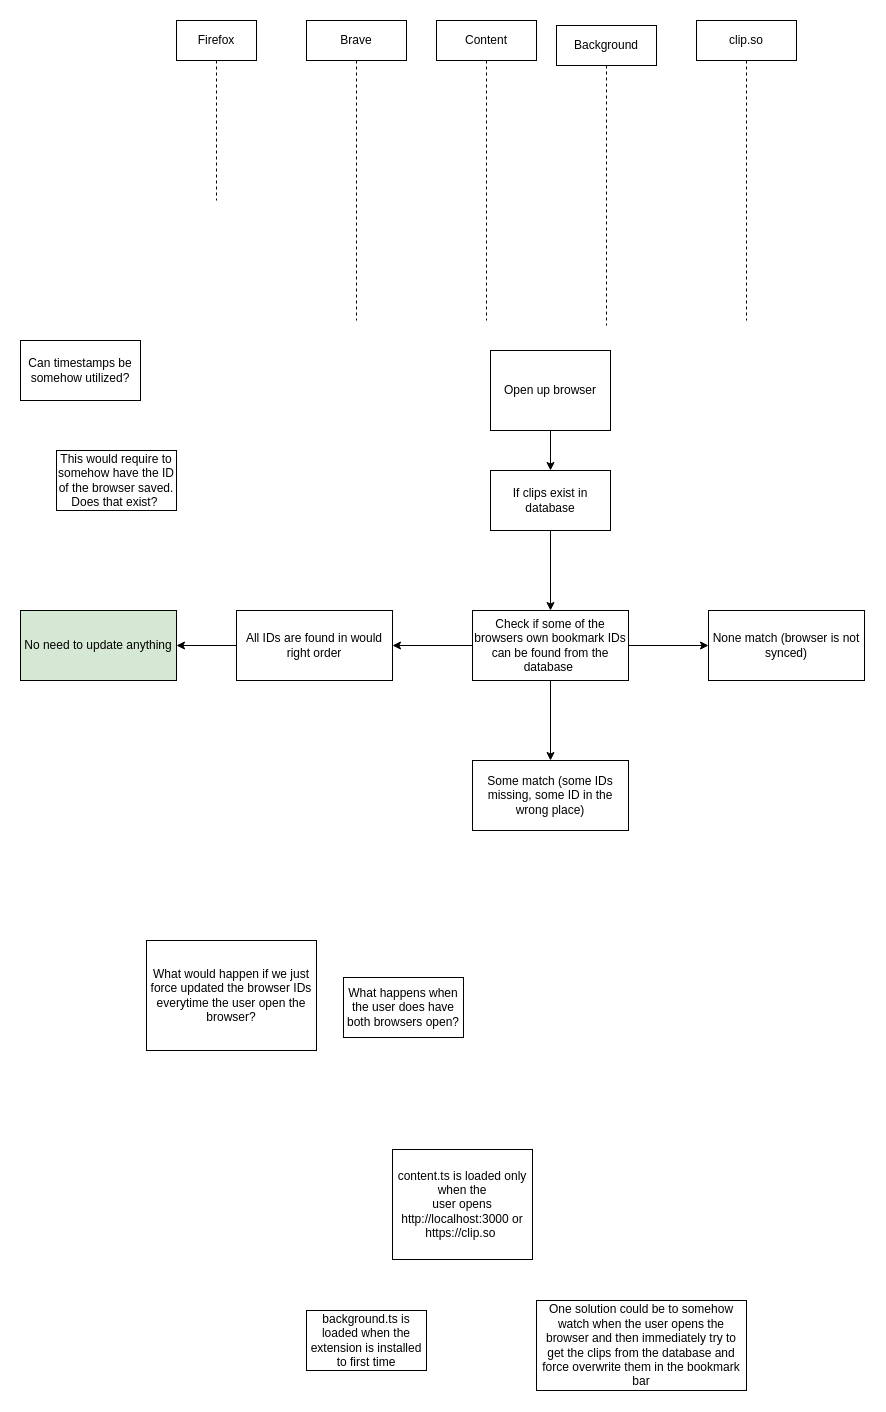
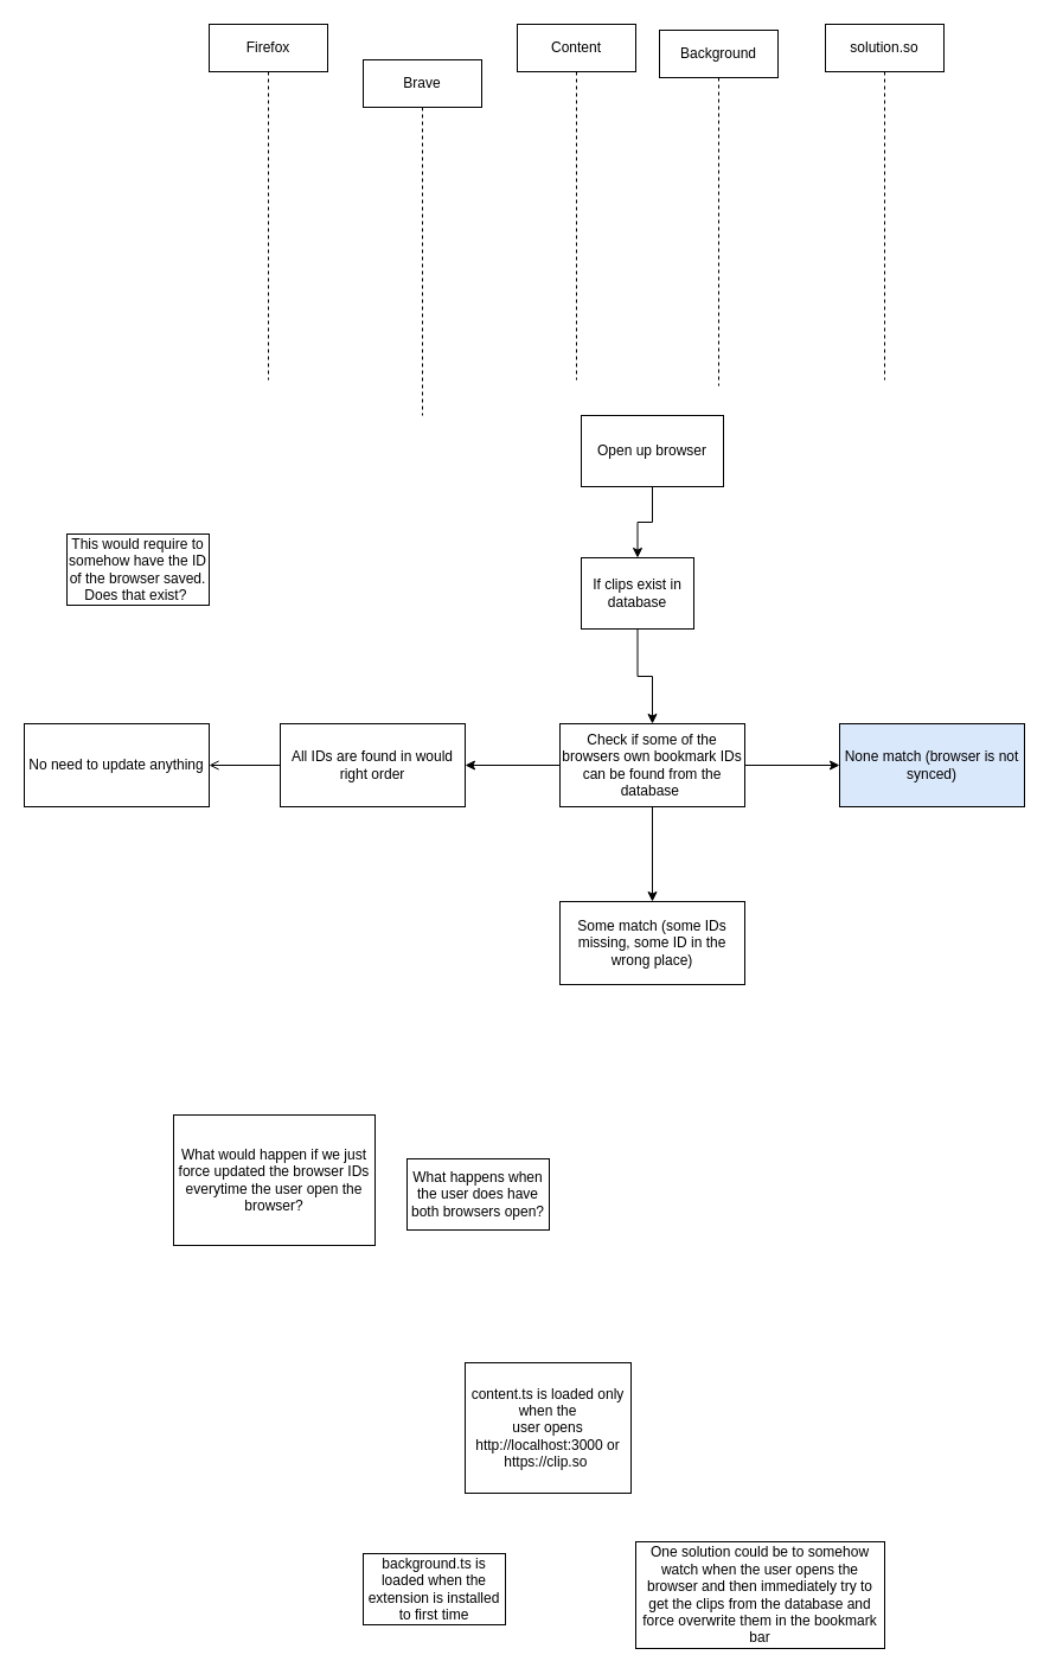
  <mxCell id="0" />
  <mxCell id="1" parent="0" />
- <mxCell id="2" value="Firefox" style="shape=umlLifeline;perimeter=lifelinePerimeter;whiteSpace=wrap;html=1;container=1;collapsible=0;recursiveResize=0;outlineConnect=0;" parent="1" vertex="1"><mxGeometry x="176" y="20" width="80" height="180" as="geometry" /></mxCell>
- <mxCell id="3" value="Brave" style="shape=umlLifeline;perimeter=lifelinePerimeter;whiteSpace=wrap;html=1;container=1;collapsible=0;recursiveResize=0;outlineConnect=0;" parent="1" vertex="1"><mxGeometry x="306" y="20" width="100" height="300" as="geometry" /></mxCell>
+ <mxCell id="2" value="Firefox" style="shape=umlLifeline;perimeter=lifelinePerimeter;whiteSpace=wrap;html=1;container=1;collapsible=0;recursiveResize=0;outlineConnect=0;" parent="1" vertex="1"><mxGeometry x="176" y="20" width="100" height="300" as="geometry" /></mxCell>
+ <mxCell id="3" value="Brave" style="shape=umlLifeline;perimeter=lifelinePerimeter;whiteSpace=wrap;html=1;container=1;collapsible=0;recursiveResize=0;outlineConnect=0;" parent="1" vertex="1"><mxGeometry x="306" y="50" width="100" height="300" as="geometry" /></mxCell>
  <mxCell id="4" value="Content" style="shape=umlLifeline;perimeter=lifelinePerimeter;whiteSpace=wrap;html=1;container=1;collapsible=0;recursiveResize=0;outlineConnect=0;" parent="1" vertex="1"><mxGeometry x="436" y="20" width="100" height="300" as="geometry" /></mxCell>
  <mxCell id="5" value="Background" style="shape=umlLifeline;perimeter=lifelinePerimeter;whiteSpace=wrap;html=1;container=1;collapsible=0;recursiveResize=0;outlineConnect=0;" parent="1" vertex="1"><mxGeometry x="556" y="25" width="100" height="300" as="geometry" /></mxCell>
- <mxCell id="6" value="clip.so" style="shape=umlLifeline;perimeter=lifelinePerimeter;whiteSpace=wrap;html=1;container=1;collapsible=0;recursiveResize=0;outlineConnect=0;" parent="1" vertex="1"><mxGeometry x="696" y="20" width="100" height="300" as="geometry" /></mxCell>
+ <mxCell id="6" value="solution.so" style="shape=umlLifeline;perimeter=lifelinePerimeter;whiteSpace=wrap;html=1;container=1;collapsible=0;recursiveResize=0;outlineConnect=0;" parent="1" vertex="1"><mxGeometry x="696" y="20" width="100" height="300" as="geometry" /></mxCell>
  <mxCell id="7" value="" style="edgeStyle=orthogonalEdgeStyle;rounded=0;orthogonalLoop=1;jettySize=auto;html=1;" edge="1" parent="1" source="8" target="19"><mxGeometry relative="1" as="geometry" /></mxCell>
- <mxCell id="8" value="Open up browser" style="rounded=0;whiteSpace=wrap;html=1;" vertex="1" parent="1"><mxGeometry x="490" y="350" width="120" height="80" as="geometry" /></mxCell>
+ <mxCell id="8" value="Open up browser" style="rounded=0;whiteSpace=wrap;html=1;" vertex="1" parent="1"><mxGeometry x="490" y="350" width="120" height="60" as="geometry" /></mxCell>
  <mxCell id="9" value="" style="edgeStyle=orthogonalEdgeStyle;rounded=0;orthogonalLoop=1;jettySize=auto;html=1;" edge="1" parent="1" source="12" target="14"><mxGeometry relative="1" as="geometry" /></mxCell>
  <mxCell id="10" value="" style="edgeStyle=orthogonalEdgeStyle;rounded=0;orthogonalLoop=1;jettySize=auto;html=1;" edge="1" parent="1" source="12" target="16"><mxGeometry relative="1" as="geometry" /></mxCell>
  <mxCell id="11" value="" style="edgeStyle=orthogonalEdgeStyle;rounded=0;orthogonalLoop=1;jettySize=auto;html=1;" edge="1" parent="1" source="12" target="17"><mxGeometry relative="1" as="geometry" /></mxCell>
  <mxCell id="12" value="Check if some of the browsers own bookmark IDs can be found from the database&amp;nbsp;" style="rounded=0;whiteSpace=wrap;html=1;" vertex="1" parent="1"><mxGeometry x="472" y="610" width="156" height="70" as="geometry" /></mxCell>
- <mxCell id="13" value="" style="edgeStyle=orthogonalEdgeStyle;rounded=0;orthogonalLoop=1;jettySize=auto;html=1;" edge="1" parent="1" source="14" target="15"><mxGeometry relative="1" as="geometry" /></mxCell>
+ <mxCell id="13" value="" style="edgeStyle=orthogonalEdgeStyle;rounded=0;orthogonalLoop=1;jettySize=auto;html=1;endArrow=open;" edge="1" parent="1" source="14" target="15"><mxGeometry relative="1" as="geometry" /></mxCell>
  <mxCell id="14" value="All IDs are found in would right order" style="rounded=0;whiteSpace=wrap;html=1;" vertex="1" parent="1"><mxGeometry x="236" y="610" width="156" height="70" as="geometry" /></mxCell>
- <mxCell id="15" value="No need to update anything" style="rounded=0;whiteSpace=wrap;html=1;fillColor=#d5e8d4;" vertex="1" parent="1"><mxGeometry x="20" y="610" width="156" height="70" as="geometry" /></mxCell>
+ <mxCell id="15" value="No need to update anything" style="rounded=0;whiteSpace=wrap;html=1;" vertex="1" parent="1"><mxGeometry x="20" y="610" width="156" height="70" as="geometry" /></mxCell>
  <mxCell id="16" value="Some match (some IDs missing, some ID in the wrong place)" style="rounded=0;whiteSpace=wrap;html=1;" vertex="1" parent="1"><mxGeometry x="472" y="760" width="156" height="70" as="geometry" /></mxCell>
- <mxCell id="17" value="None match (browser is not synced)" style="rounded=0;whiteSpace=wrap;html=1;" vertex="1" parent="1"><mxGeometry x="708" y="610" width="156" height="70" as="geometry" /></mxCell>
+ <mxCell id="17" value="None match (browser is not synced)" style="rounded=0;whiteSpace=wrap;html=1;fillColor=#dae8fc;" vertex="1" parent="1"><mxGeometry x="708" y="610" width="156" height="70" as="geometry" /></mxCell>
  <mxCell id="18" style="edgeStyle=orthogonalEdgeStyle;rounded=0;orthogonalLoop=1;jettySize=auto;html=1;" edge="1" parent="1" source="19" target="12"><mxGeometry relative="1" as="geometry" /></mxCell>
- <mxCell id="19" value="If clips exist in database" style="rounded=0;whiteSpace=wrap;html=1;" vertex="1" parent="1"><mxGeometry x="490" y="470" width="120" height="60" as="geometry" /></mxCell>
- <mxCell id="20" value="Can timestamps be somehow utilized?" style="whiteSpace=wrap;html=1;" vertex="1" parent="1"><mxGeometry x="20" y="340" width="120" height="60" as="geometry" /></mxCell>
+ <mxCell id="19" value="If clips exist in database" style="rounded=0;whiteSpace=wrap;html=1;" vertex="1" parent="1"><mxGeometry x="490" y="470" width="95" height="60" as="geometry" /></mxCell>
  <mxCell id="21" value="This would require to somehow have the ID of the browser saved. Does that exist?&amp;nbsp;" style="whiteSpace=wrap;html=1;" vertex="1" parent="1"><mxGeometry x="56" y="450" width="120" height="60" as="geometry" /></mxCell>
  <mxCell id="22" value="What would happen if we just force updated the browser IDs everytime the user open the browser?" style="whiteSpace=wrap;html=1;" vertex="1" parent="1"><mxGeometry x="146" y="940" width="170" height="110" as="geometry" /></mxCell>
  <mxCell id="23" value="What happens when the user does have both browsers open?" style="whiteSpace=wrap;html=1;" vertex="1" parent="1"><mxGeometry x="343" y="977" width="120" height="60" as="geometry" /></mxCell>
  <mxCell id="24" value="content.ts is loaded only when the&lt;br&gt;user opens http://localhost:3000 or https://clip.so&amp;nbsp;" style="whiteSpace=wrap;html=1;" vertex="1" parent="1"><mxGeometry x="392" y="1149" width="140" height="110" as="geometry" /></mxCell>
  <mxCell id="25" value="background.ts is loaded when the extension is installed to first time" style="whiteSpace=wrap;html=1;" vertex="1" parent="1"><mxGeometry x="306" y="1310" width="120" height="60" as="geometry" /></mxCell>
  <mxCell id="26" value="One solution could be to somehow watch when the user opens the browser and then immediately try to get the clips from the database and force overwrite them in the bookmark bar&lt;br&gt;" style="whiteSpace=wrap;html=1;" vertex="1" parent="1"><mxGeometry x="536" y="1300" width="210" height="90" as="geometry" /></mxCell>
